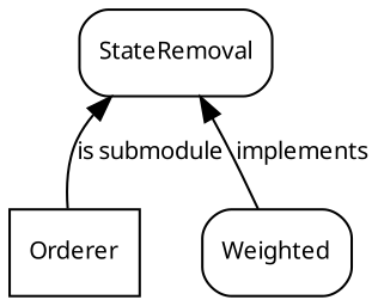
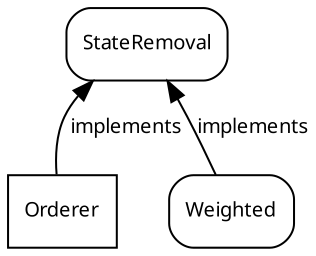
  digraph {
    rankdir=BT
    node [fontname="TeXGyrePagella-Regular" fontsize=10 shape=rectangle style=rounded]
    edge [fontname="TeXGyrePagella-Regular" fontsize=10]
    Orderer [style=""]
    StateRemoval
    Weighted
-   Orderer -> StateRemoval [label="is submodule"]
+   Orderer -> StateRemoval [label=implements]
    Weighted -> StateRemoval [label=implements]
  }
